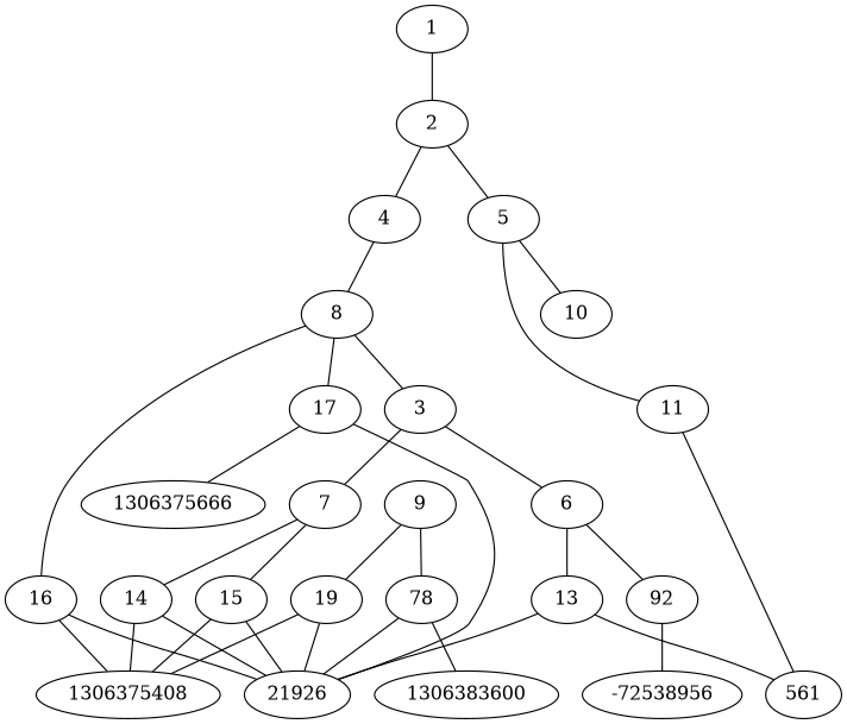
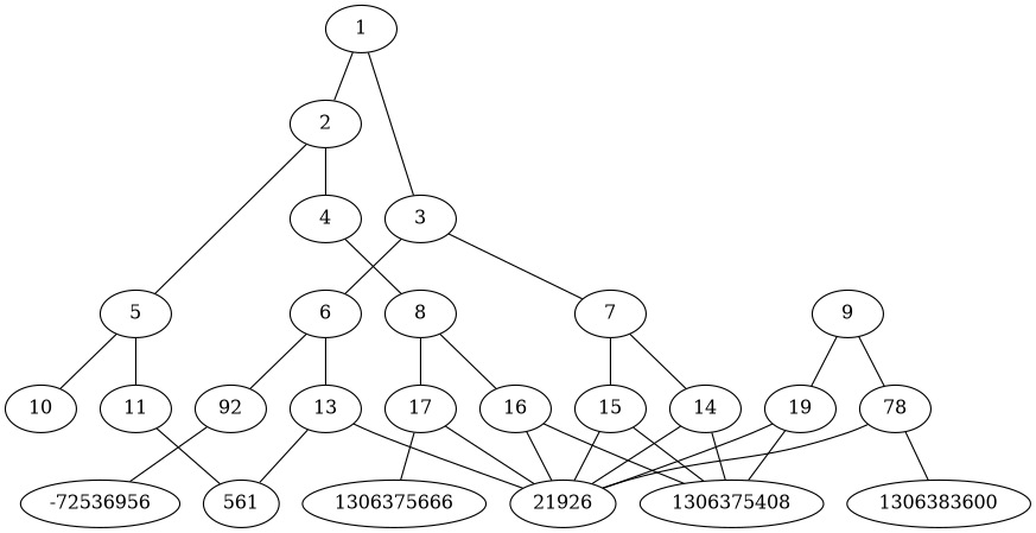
  graph {
    1
    2
    3
    4
    5
    6
    7
    8
    10
    11
    n11 [label=92]
    13
    14
    15
    16
    17
    n17 [label=78]
    9
    19
    561
-   -72536956 [label=-72538956]
+   -72536956
    21926
    1306375408
    1306375666
    1306383600
    1 -- 2
-   8 -- 3
+   1 -- 3
    2 -- 4
    2 -- 5
    3 -- 6
    3 -- 7
    4 -- 8
    5 -- 10
    5 -- 11
    6 -- n11
    6 -- 13
    7 -- 14
    7 -- 15
    8 -- 16
    8 -- 17
    11 -- 561
    n11 -- -72536956
    13 -- 561
    13 -- 21926
    14 -- 21926
    14 -- 1306375408
    15 -- 21926
    15 -- 1306375408
    16 -- 21926
    16 -- 1306375408
    17 -- 21926
    17 -- 1306375666
    n17 -- 21926
    n17 -- 1306383600
    9 -- n17
    9 -- 19
    19 -- 21926
    19 -- 1306375408
  }
